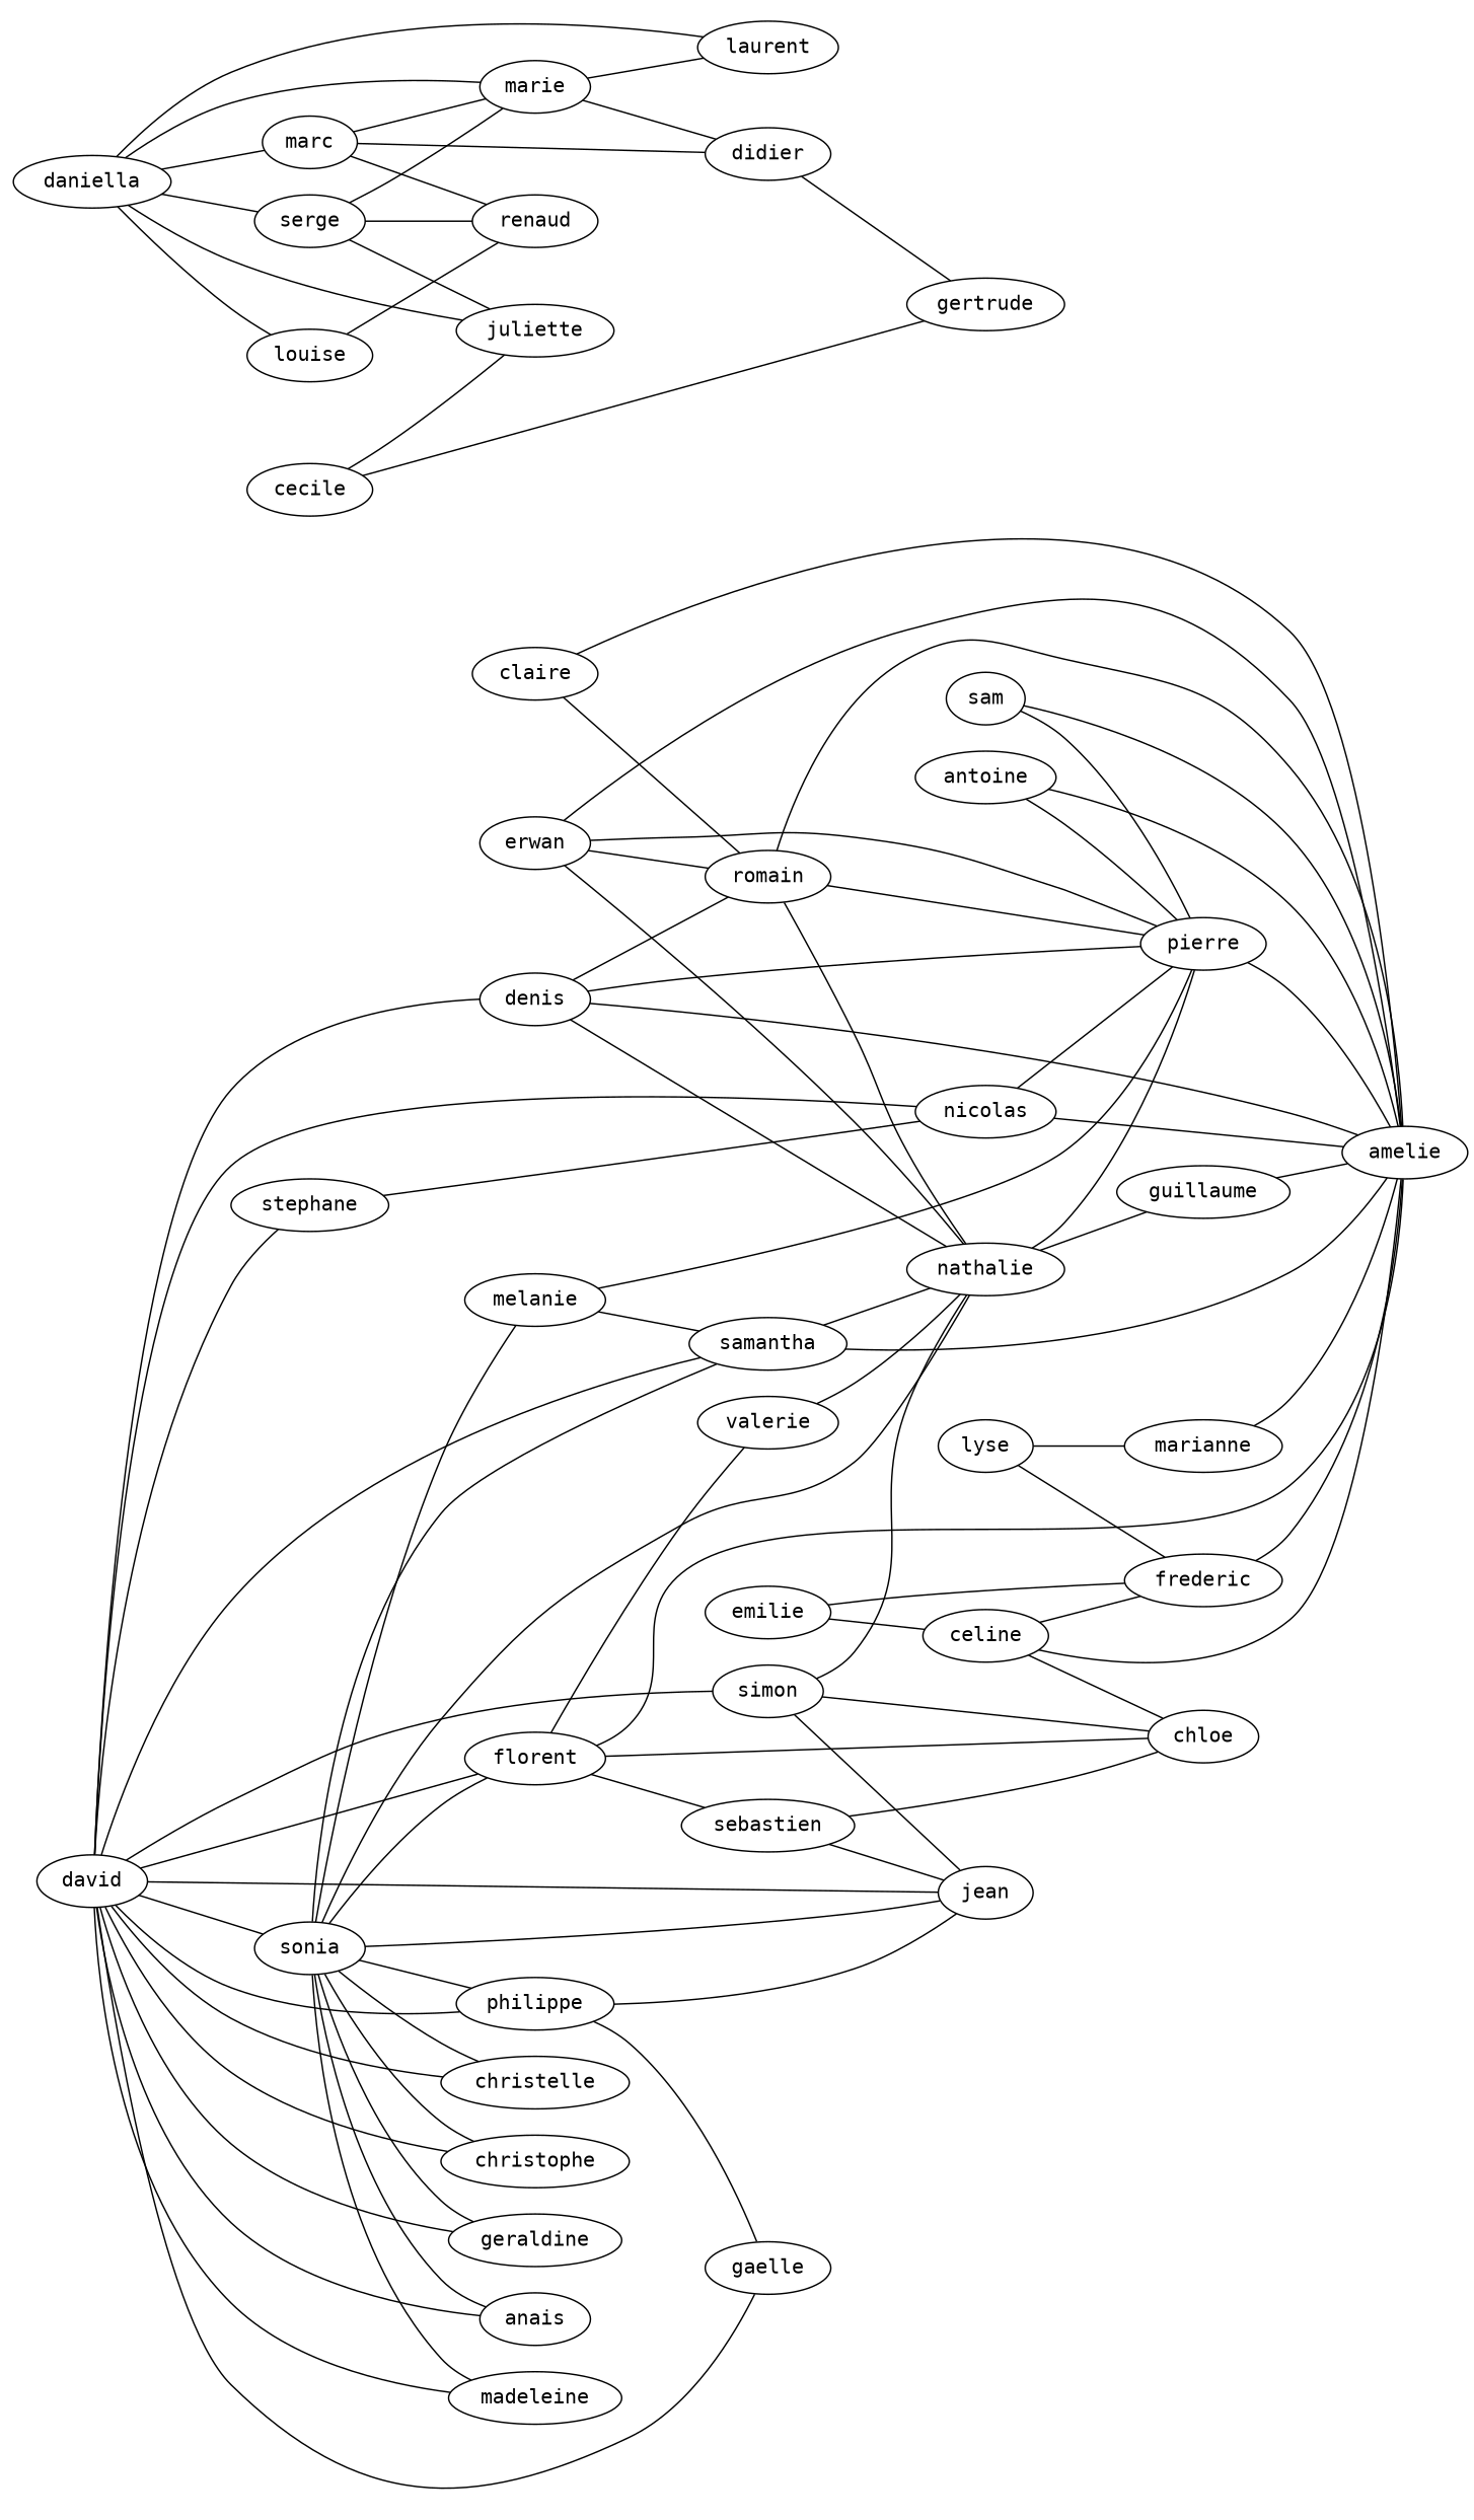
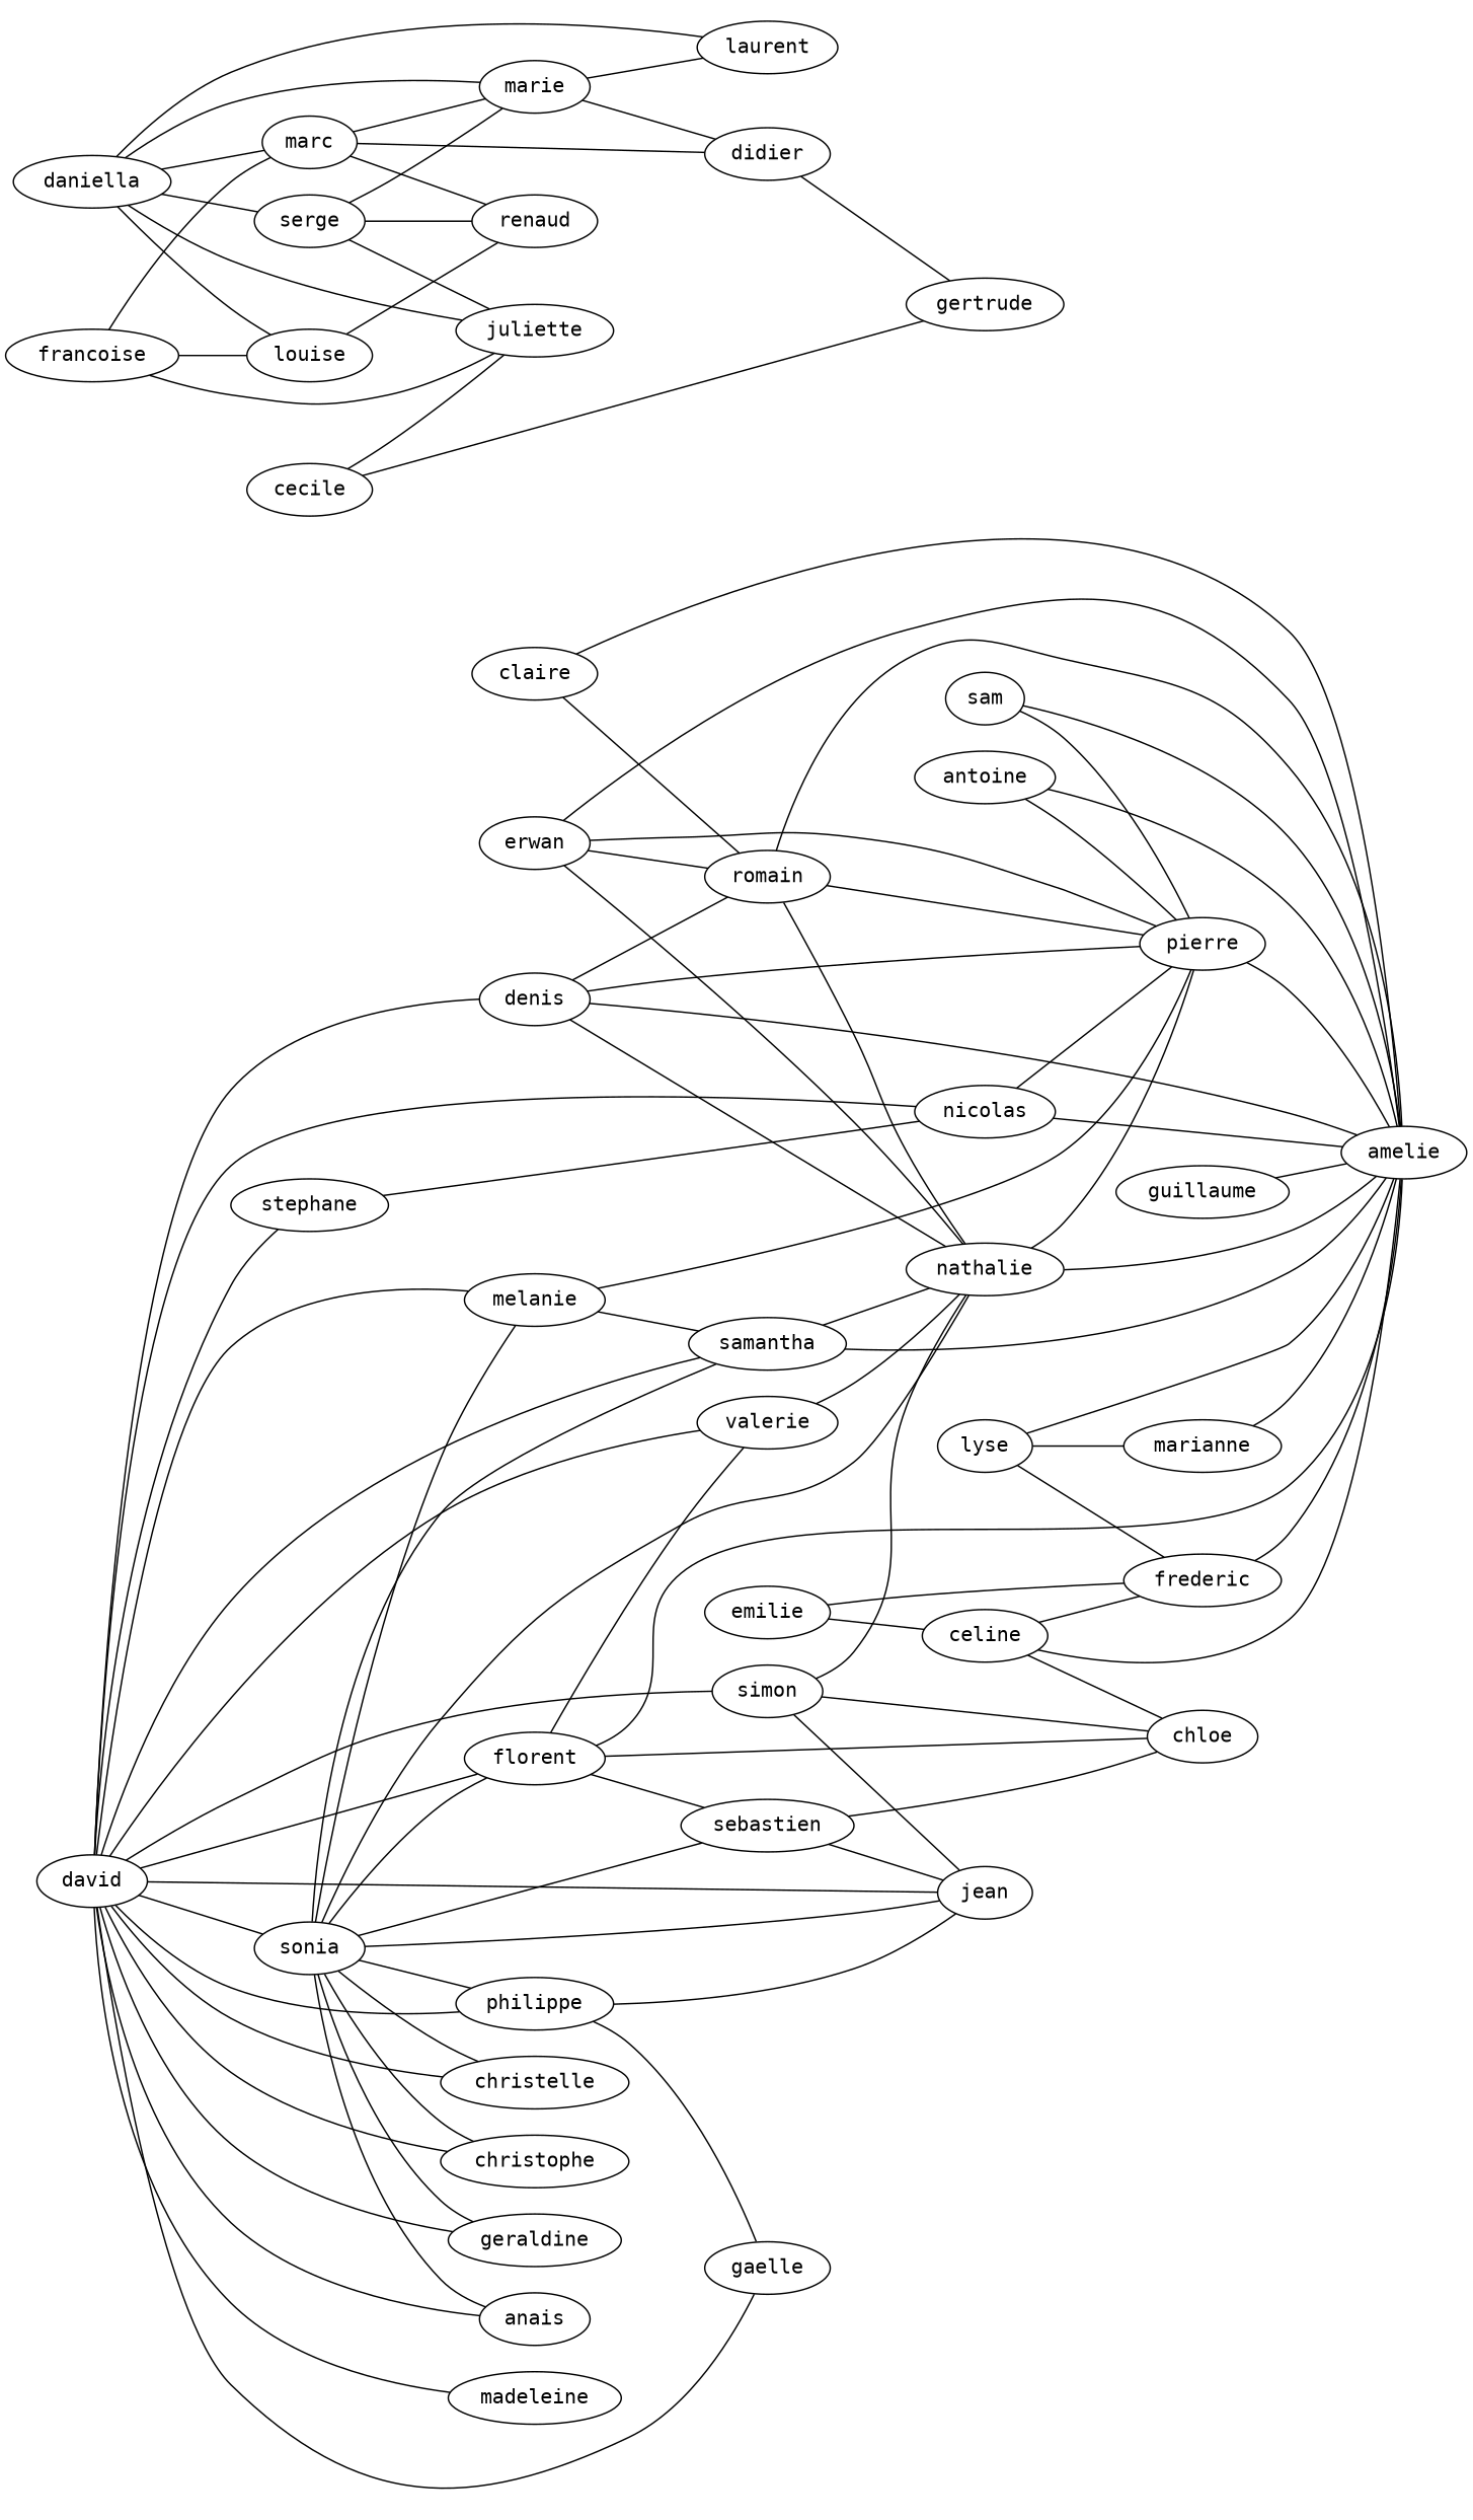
  graph {
    fontname="DejaVu Sans Mono"
    rankdir=LR
    node [fontname="DejaVu Sans Mono"]
    edge [fontname="DejaVu Sans Mono"]
    pierre
    amelie
    nathalie
    romain
    marianne
    frederic
    celine
    chloe
    erwan
    samantha
    stephane
    nicolas
    lyse
    guillaume
    claire
    denis
    emilie
    sam
    antoine
    sebastien
    jean
    simon
    valerie
    philippe
    gaelle
    melanie
    florent
    sonia
    christelle
    christophe
    geraldine
    anais
    madeleine
    david
    daniella
    serge
    louise
    marc
    laurent
    juliette
    renaud
    marie
    didier
    gertrude
+   francoise
    cecile
    pierre -- amelie
    nathalie -- pierre
-   nathalie -- guillaume
+   nathalie -- amelie
    romain -- pierre
    romain -- amelie
    romain -- nathalie
    marianne -- amelie
    frederic -- amelie
    celine -- amelie
    celine -- frederic
    celine -- chloe
    erwan -- pierre
    erwan -- amelie
    erwan -- nathalie
    erwan -- romain
    samantha -- amelie
    samantha -- nathalie
    stephane -- nicolas
    nicolas -- pierre
    nicolas -- amelie
+   lyse -- amelie
    lyse -- marianne
    lyse -- frederic
    guillaume -- amelie
    claire -- amelie
    claire -- romain
    denis -- pierre
    denis -- amelie
    denis -- nathalie
    denis -- romain
    emilie -- frederic
    emilie -- celine
    sam -- pierre
    sam -- amelie
    antoine -- pierre
    antoine -- amelie
    sebastien -- chloe
    sebastien -- jean
    simon -- nathalie
    simon -- chloe
    simon -- jean
    valerie -- nathalie
    philippe -- jean
    philippe -- gaelle
    melanie -- pierre
    melanie -- samantha
    florent -- amelie
    florent -- chloe
    florent -- sebastien
    florent -- valerie
    sonia -- nathalie
    sonia -- samantha
    sonia -- jean
    sonia -- philippe
    sonia -- melanie
    sonia -- florent
    sonia -- christelle
    sonia -- christophe
    sonia -- geraldine
    sonia -- anais
-   sonia -- madeleine
+   sonia -- sebastien
    david -- samantha
    david -- stephane
    david -- nicolas
    david -- denis
    david -- jean
    david -- simon
+   david -- valerie
    david -- philippe
    david -- gaelle
+   david -- melanie
    david -- florent
    david -- sonia
    david -- christelle
    david -- christophe
    david -- geraldine
    david -- anais
    david -- madeleine
    daniella -- serge
    daniella -- louise
    daniella -- marc
    daniella -- laurent
    daniella -- juliette
    serge -- juliette
    serge -- renaud
    serge -- marie
    louise -- renaud
    marc -- renaud
    marc -- marie
    marc -- didier
    marie -- daniella
    marie -- laurent
    marie -- didier
    didier -- gertrude
+   francoise -- louise
+   francoise -- marc
+   francoise -- juliette
    cecile -- juliette
    cecile -- gertrude
  }
